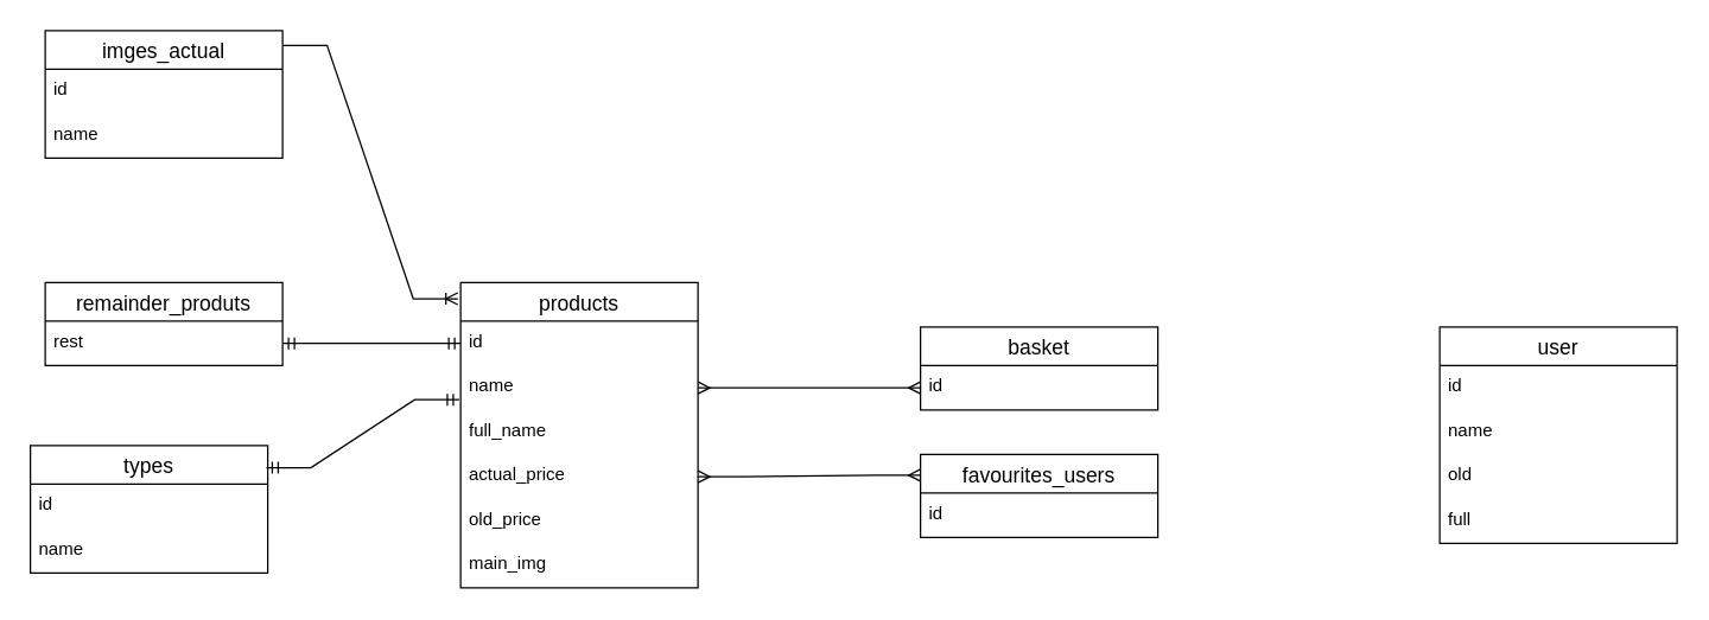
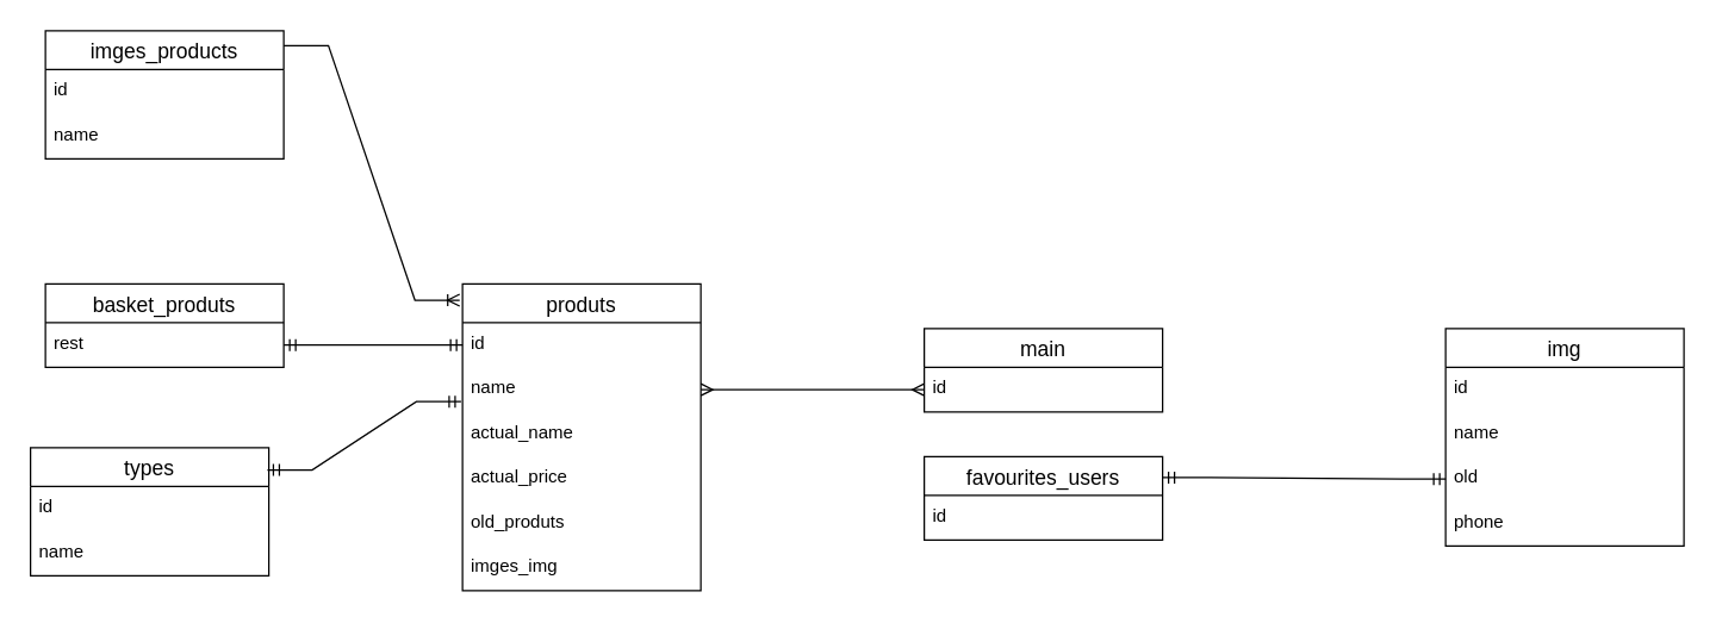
  <mxCell id="0" />
  <mxCell id="1" parent="0" />
- <mxCell id="2" value="products" style="swimlane;fontStyle=0;childLayout=stackLayout;horizontal=1;startSize=26;horizontalStack=0;resizeParent=1;resizeParentMax=0;resizeLast=0;collapsible=1;marginBottom=0;align=center;fontSize=14;" vertex="1" parent="1"><mxGeometry x="310" y="190" width="160" height="206" as="geometry" /></mxCell>
+ <mxCell id="2" value="produts" style="swimlane;fontStyle=0;childLayout=stackLayout;horizontal=1;startSize=26;horizontalStack=0;resizeParent=1;resizeParentMax=0;resizeLast=0;collapsible=1;marginBottom=0;align=center;fontSize=14;" vertex="1" parent="1"><mxGeometry x="310" y="190" width="160" height="206" as="geometry" /></mxCell>
  <mxCell id="3" value="id" style="text;strokeColor=none;fillColor=none;spacingLeft=4;spacingRight=4;overflow=hidden;rotatable=0;points=[[0,0.5],[1,0.5]];portConstraint=eastwest;fontSize=12;" vertex="1" parent="2"><mxGeometry y="26" width="160" height="30" as="geometry" /></mxCell>
  <mxCell id="4" value="name" style="text;strokeColor=none;fillColor=none;spacingLeft=4;spacingRight=4;overflow=hidden;rotatable=0;points=[[0,0.5],[1,0.5]];portConstraint=eastwest;fontSize=12;" vertex="1" parent="2"><mxGeometry y="56" width="160" height="30" as="geometry" /></mxCell>
- <mxCell id="5" value="full_name" style="text;strokeColor=none;fillColor=none;spacingLeft=4;spacingRight=4;overflow=hidden;rotatable=0;points=[[0,0.5],[1,0.5]];portConstraint=eastwest;fontSize=12;" vertex="1" parent="2"><mxGeometry y="86" width="160" height="30" as="geometry" /></mxCell>
+ <mxCell id="5" value="actual_name" style="text;strokeColor=none;fillColor=none;spacingLeft=4;spacingRight=4;overflow=hidden;rotatable=0;points=[[0,0.5],[1,0.5]];portConstraint=eastwest;fontSize=12;" vertex="1" parent="2"><mxGeometry y="86" width="160" height="30" as="geometry" /></mxCell>
  <mxCell id="6" value="actual_price" style="text;strokeColor=none;fillColor=none;spacingLeft=4;spacingRight=4;overflow=hidden;rotatable=0;points=[[0,0.5],[1,0.5]];portConstraint=eastwest;fontSize=12;" vertex="1" parent="2"><mxGeometry y="116" width="160" height="30" as="geometry" /></mxCell>
- <mxCell id="7" value="old_price" style="text;strokeColor=none;fillColor=none;spacingLeft=4;spacingRight=4;overflow=hidden;rotatable=0;points=[[0,0.5],[1,0.5]];portConstraint=eastwest;fontSize=12;" vertex="1" parent="2"><mxGeometry y="146" width="160" height="30" as="geometry" /></mxCell>
- <mxCell id="8" value="main_img" style="text;strokeColor=none;fillColor=none;spacingLeft=4;spacingRight=4;overflow=hidden;rotatable=0;points=[[0,0.5],[1,0.5]];portConstraint=eastwest;fontSize=12;" vertex="1" parent="2"><mxGeometry y="176" width="160" height="30" as="geometry" /></mxCell>
+ <mxCell id="7" value="old_produts" style="text;strokeColor=none;fillColor=none;spacingLeft=4;spacingRight=4;overflow=hidden;rotatable=0;points=[[0,0.5],[1,0.5]];portConstraint=eastwest;fontSize=12;" vertex="1" parent="2"><mxGeometry y="146" width="160" height="30" as="geometry" /></mxCell>
+ <mxCell id="8" value="imges_img" style="text;strokeColor=none;fillColor=none;spacingLeft=4;spacingRight=4;overflow=hidden;rotatable=0;points=[[0,0.5],[1,0.5]];portConstraint=eastwest;fontSize=12;" vertex="1" parent="2"><mxGeometry y="176" width="160" height="30" as="geometry" /></mxCell>
  <mxCell id="9" value="types" style="swimlane;fontStyle=0;childLayout=stackLayout;horizontal=1;startSize=26;horizontalStack=0;resizeParent=1;resizeParentMax=0;resizeLast=0;collapsible=1;marginBottom=0;align=center;fontSize=14;" vertex="1" parent="1"><mxGeometry x="20" y="300" width="160" height="86" as="geometry" /></mxCell>
  <mxCell id="10" value="id" style="text;strokeColor=none;fillColor=none;spacingLeft=4;spacingRight=4;overflow=hidden;rotatable=0;points=[[0,0.5],[1,0.5]];portConstraint=eastwest;fontSize=12;" vertex="1" parent="9"><mxGeometry y="26" width="160" height="30" as="geometry" /></mxCell>
  <mxCell id="11" value="name" style="text;strokeColor=none;fillColor=none;spacingLeft=4;spacingRight=4;overflow=hidden;rotatable=0;points=[[0,0.5],[1,0.5]];portConstraint=eastwest;fontSize=12;" vertex="1" parent="9"><mxGeometry y="56" width="160" height="30" as="geometry" /></mxCell>
- <mxCell id="12" value="imges_actual" style="swimlane;fontStyle=0;childLayout=stackLayout;horizontal=1;startSize=26;horizontalStack=0;resizeParent=1;resizeParentMax=0;resizeLast=0;collapsible=1;marginBottom=0;align=center;fontSize=14;" vertex="1" parent="1"><mxGeometry x="30" y="20" width="160" height="86" as="geometry" /></mxCell>
+ <mxCell id="12" value="imges_products" style="swimlane;fontStyle=0;childLayout=stackLayout;horizontal=1;startSize=26;horizontalStack=0;resizeParent=1;resizeParentMax=0;resizeLast=0;collapsible=1;marginBottom=0;align=center;fontSize=14;" vertex="1" parent="1"><mxGeometry x="30" y="20" width="160" height="86" as="geometry" /></mxCell>
  <mxCell id="13" value="id" style="text;strokeColor=none;fillColor=none;spacingLeft=4;spacingRight=4;overflow=hidden;rotatable=0;points=[[0,0.5],[1,0.5]];portConstraint=eastwest;fontSize=12;" vertex="1" parent="12"><mxGeometry y="26" width="160" height="30" as="geometry" /></mxCell>
  <mxCell id="14" value="name" style="text;strokeColor=none;fillColor=none;spacingLeft=4;spacingRight=4;overflow=hidden;rotatable=0;points=[[0,0.5],[1,0.5]];portConstraint=eastwest;fontSize=12;" vertex="1" parent="12"><mxGeometry y="56" width="160" height="30" as="geometry" /></mxCell>
- <mxCell id="15" value="user" style="swimlane;fontStyle=0;childLayout=stackLayout;horizontal=1;startSize=26;horizontalStack=0;resizeParent=1;resizeParentMax=0;resizeLast=0;collapsible=1;marginBottom=0;align=center;fontSize=14;" vertex="1" parent="1"><mxGeometry x="970" y="220" width="160" height="146" as="geometry" /></mxCell>
+ <mxCell id="15" value="img" style="swimlane;fontStyle=0;childLayout=stackLayout;horizontal=1;startSize=26;horizontalStack=0;resizeParent=1;resizeParentMax=0;resizeLast=0;collapsible=1;marginBottom=0;align=center;fontSize=14;" vertex="1" parent="1"><mxGeometry x="970" y="220" width="160" height="146" as="geometry" /></mxCell>
  <mxCell id="16" value="id" style="text;strokeColor=none;fillColor=none;spacingLeft=4;spacingRight=4;overflow=hidden;rotatable=0;points=[[0,0.5],[1,0.5]];portConstraint=eastwest;fontSize=12;" vertex="1" parent="15"><mxGeometry y="26" width="160" height="30" as="geometry" /></mxCell>
  <mxCell id="17" value="name" style="text;strokeColor=none;fillColor=none;spacingLeft=4;spacingRight=4;overflow=hidden;rotatable=0;points=[[0,0.5],[1,0.5]];portConstraint=eastwest;fontSize=12;" vertex="1" parent="15"><mxGeometry y="56" width="160" height="30" as="geometry" /></mxCell>
  <mxCell id="18" value="old" style="text;strokeColor=none;fillColor=none;spacingLeft=4;spacingRight=4;overflow=hidden;rotatable=0;points=[[0,0.5],[1,0.5]];portConstraint=eastwest;fontSize=12;" vertex="1" parent="15"><mxGeometry y="86" width="160" height="30" as="geometry" /></mxCell>
- <mxCell id="19" value="full" style="text;strokeColor=none;fillColor=none;spacingLeft=4;spacingRight=4;overflow=hidden;rotatable=0;points=[[0,0.5],[1,0.5]];portConstraint=eastwest;fontSize=12;" vertex="1" parent="15"><mxGeometry y="116" width="160" height="30" as="geometry" /></mxCell>
+ <mxCell id="19" value="phone" style="text;strokeColor=none;fillColor=none;spacingLeft=4;spacingRight=4;overflow=hidden;rotatable=0;points=[[0,0.5],[1,0.5]];portConstraint=eastwest;fontSize=12;" vertex="1" parent="15"><mxGeometry y="116" width="160" height="30" as="geometry" /></mxCell>
  <mxCell id="20" value="favourites_users" style="swimlane;fontStyle=0;childLayout=stackLayout;horizontal=1;startSize=26;horizontalStack=0;resizeParent=1;resizeParentMax=0;resizeLast=0;collapsible=1;marginBottom=0;align=center;fontSize=14;" vertex="1" parent="1"><mxGeometry x="620" y="306" width="160" height="56" as="geometry" /></mxCell>
  <mxCell id="21" value="id" style="text;strokeColor=none;fillColor=none;spacingLeft=4;spacingRight=4;overflow=hidden;rotatable=0;points=[[0,0.5],[1,0.5]];portConstraint=eastwest;fontSize=12;" vertex="1" parent="20"><mxGeometry y="26" width="160" height="30" as="geometry" /></mxCell>
- <mxCell id="22" value="remainder_produts" style="swimlane;fontStyle=0;childLayout=stackLayout;horizontal=1;startSize=26;horizontalStack=0;resizeParent=1;resizeParentMax=0;resizeLast=0;collapsible=1;marginBottom=0;align=center;fontSize=14;" vertex="1" parent="1"><mxGeometry x="30" y="190" width="160" height="56" as="geometry" /></mxCell>
+ <mxCell id="22" value="basket_produts" style="swimlane;fontStyle=0;childLayout=stackLayout;horizontal=1;startSize=26;horizontalStack=0;resizeParent=1;resizeParentMax=0;resizeLast=0;collapsible=1;marginBottom=0;align=center;fontSize=14;" vertex="1" parent="1"><mxGeometry x="30" y="190" width="160" height="56" as="geometry" /></mxCell>
  <mxCell id="23" value="rest" style="text;strokeColor=none;fillColor=none;spacingLeft=4;spacingRight=4;overflow=hidden;rotatable=0;points=[[0,0.5],[1,0.5]];portConstraint=eastwest;fontSize=12;" vertex="1" parent="22"><mxGeometry y="26" width="160" height="30" as="geometry" /></mxCell>
- <mxCell id="24" value="basket" style="swimlane;fontStyle=0;childLayout=stackLayout;horizontal=1;startSize=26;horizontalStack=0;resizeParent=1;resizeParentMax=0;resizeLast=0;collapsible=1;marginBottom=0;align=center;fontSize=14;" vertex="1" parent="1"><mxGeometry x="620" y="220" width="160" height="56" as="geometry" /></mxCell>
+ <mxCell id="24" value="main" style="swimlane;fontStyle=0;childLayout=stackLayout;horizontal=1;startSize=26;horizontalStack=0;resizeParent=1;resizeParentMax=0;resizeLast=0;collapsible=1;marginBottom=0;align=center;fontSize=14;" vertex="1" parent="1"><mxGeometry x="620" y="220" width="160" height="56" as="geometry" /></mxCell>
  <mxCell id="25" value="id" style="text;strokeColor=none;fillColor=none;spacingLeft=4;spacingRight=4;overflow=hidden;rotatable=0;points=[[0,0.5],[1,0.5]];portConstraint=eastwest;fontSize=12;" vertex="1" parent="24"><mxGeometry y="26" width="160" height="30" as="geometry" /></mxCell>
  <mxCell id="26" value="" style="edgeStyle=entityRelationEdgeStyle;fontSize=12;html=1;endArrow=ERmandOne;startArrow=ERmandOne;rounded=0;exitX=0.994;exitY=0.174;exitDx=0;exitDy=0;exitPerimeter=0;entryX=-0.006;entryY=0.767;entryDx=0;entryDy=0;entryPerimeter=0;" edge="1" parent="1" source="9" target="4"><mxGeometry width="100" height="100" relative="1" as="geometry"><mxPoint x="230" y="370" as="sourcePoint" /><mxPoint x="389" y="190" as="targetPoint" /></mxGeometry></mxCell>
  <mxCell id="27" value="" style="edgeStyle=entityRelationEdgeStyle;fontSize=12;html=1;endArrow=ERoneToMany;rounded=0;exitX=1;exitY=0.116;exitDx=0;exitDy=0;exitPerimeter=0;entryX=-0.012;entryY=0.053;entryDx=0;entryDy=0;entryPerimeter=0;" edge="1" parent="1" source="12" target="2"><mxGeometry width="100" height="100" relative="1" as="geometry"><mxPoint x="230" y="370" as="sourcePoint" /><mxPoint x="410" y="70" as="targetPoint" /></mxGeometry></mxCell>
  <mxCell id="28" value="" style="edgeStyle=entityRelationEdgeStyle;fontSize=12;html=1;endArrow=ERmandOne;startArrow=ERmandOne;rounded=0;entryX=0;entryY=0.5;entryDx=0;entryDy=0;exitX=1;exitY=0.5;exitDx=0;exitDy=0;" edge="1" parent="1" source="23" target="3"><mxGeometry width="100" height="100" relative="1" as="geometry"><mxPoint x="230" y="370" as="sourcePoint" /><mxPoint x="330" y="270" as="targetPoint" /></mxGeometry></mxCell>
  <mxCell id="29" value="" style="edgeStyle=entityRelationEdgeStyle;fontSize=12;html=1;endArrow=ERmany;startArrow=ERmany;rounded=0;exitX=1;exitY=0.5;exitDx=0;exitDy=0;entryX=0;entryY=0.5;entryDx=0;entryDy=0;" edge="1" parent="1" source="4" target="25"><mxGeometry width="100" height="100" relative="1" as="geometry"><mxPoint x="490" y="360" as="sourcePoint" /><mxPoint x="590" y="260" as="targetPoint" /></mxGeometry></mxCell>
- <mxCell id="30" value="" style="edgeStyle=entityRelationEdgeStyle;fontSize=12;html=1;endArrow=ERmany;startArrow=ERmany;rounded=0;entryX=0;entryY=0.25;entryDx=0;entryDy=0;exitX=1;exitY=0.5;exitDx=0;exitDy=0;" edge="1" parent="1" source="6" target="20"><mxGeometry width="100" height="100" relative="1" as="geometry"><mxPoint x="230" y="270" as="sourcePoint" /><mxPoint x="330" y="170" as="targetPoint" /></mxGeometry></mxCell>
+ <mxCell id="31" value="" style="edgeStyle=entityRelationEdgeStyle;fontSize=12;html=1;endArrow=ERmandOne;startArrow=ERmandOne;rounded=0;exitX=1;exitY=0.25;exitDx=0;exitDy=0;entryX=0;entryY=0.5;entryDx=0;entryDy=0;" edge="1" parent="1" source="20" target="18"><mxGeometry width="100" height="100" relative="1" as="geometry"><mxPoint x="840" y="270" as="sourcePoint" /><mxPoint x="940" y="170" as="targetPoint" /></mxGeometry></mxCell>
